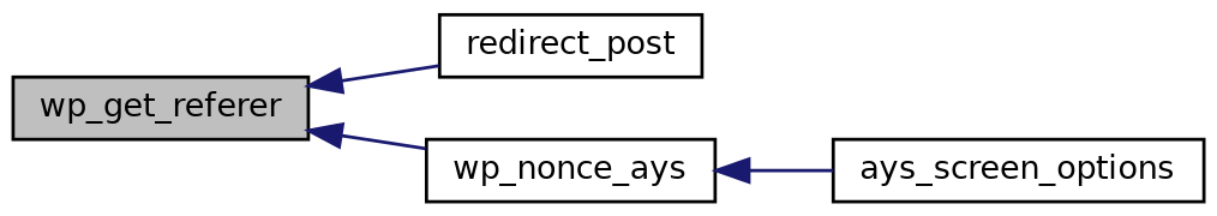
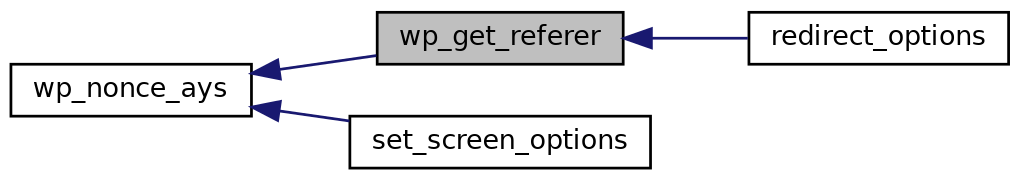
  digraph {
    rankdir=LR
    node [color=black fillcolor=white fontname=Helvetica fontsize=10 shape=record style=filled]
    edge [color=midnightblue dir=back fontname=Helvetica fontsize=10 labelfontname=Helvetica labelfontsize=10 style=solid]
    n1 [fillcolor=grey75 fontcolor=black height=0.2 label=wp_get_referer width=0.4]
-   n2 [height=0.2 label=redirect_post width=0.4]
+   n2 [height=0.2 label=redirect_options width=0.4]
    n3 [height=0.2 label=wp_nonce_ays width=0.4]
-   n4 [height=0.2 label=ays_screen_options width=0.4]
+   n4 [height=0.2 label=set_screen_options width=0.4]
    n1 -> n2
-   n1 -> n3
+   n3 -> n1
    n3 -> n4
  }
